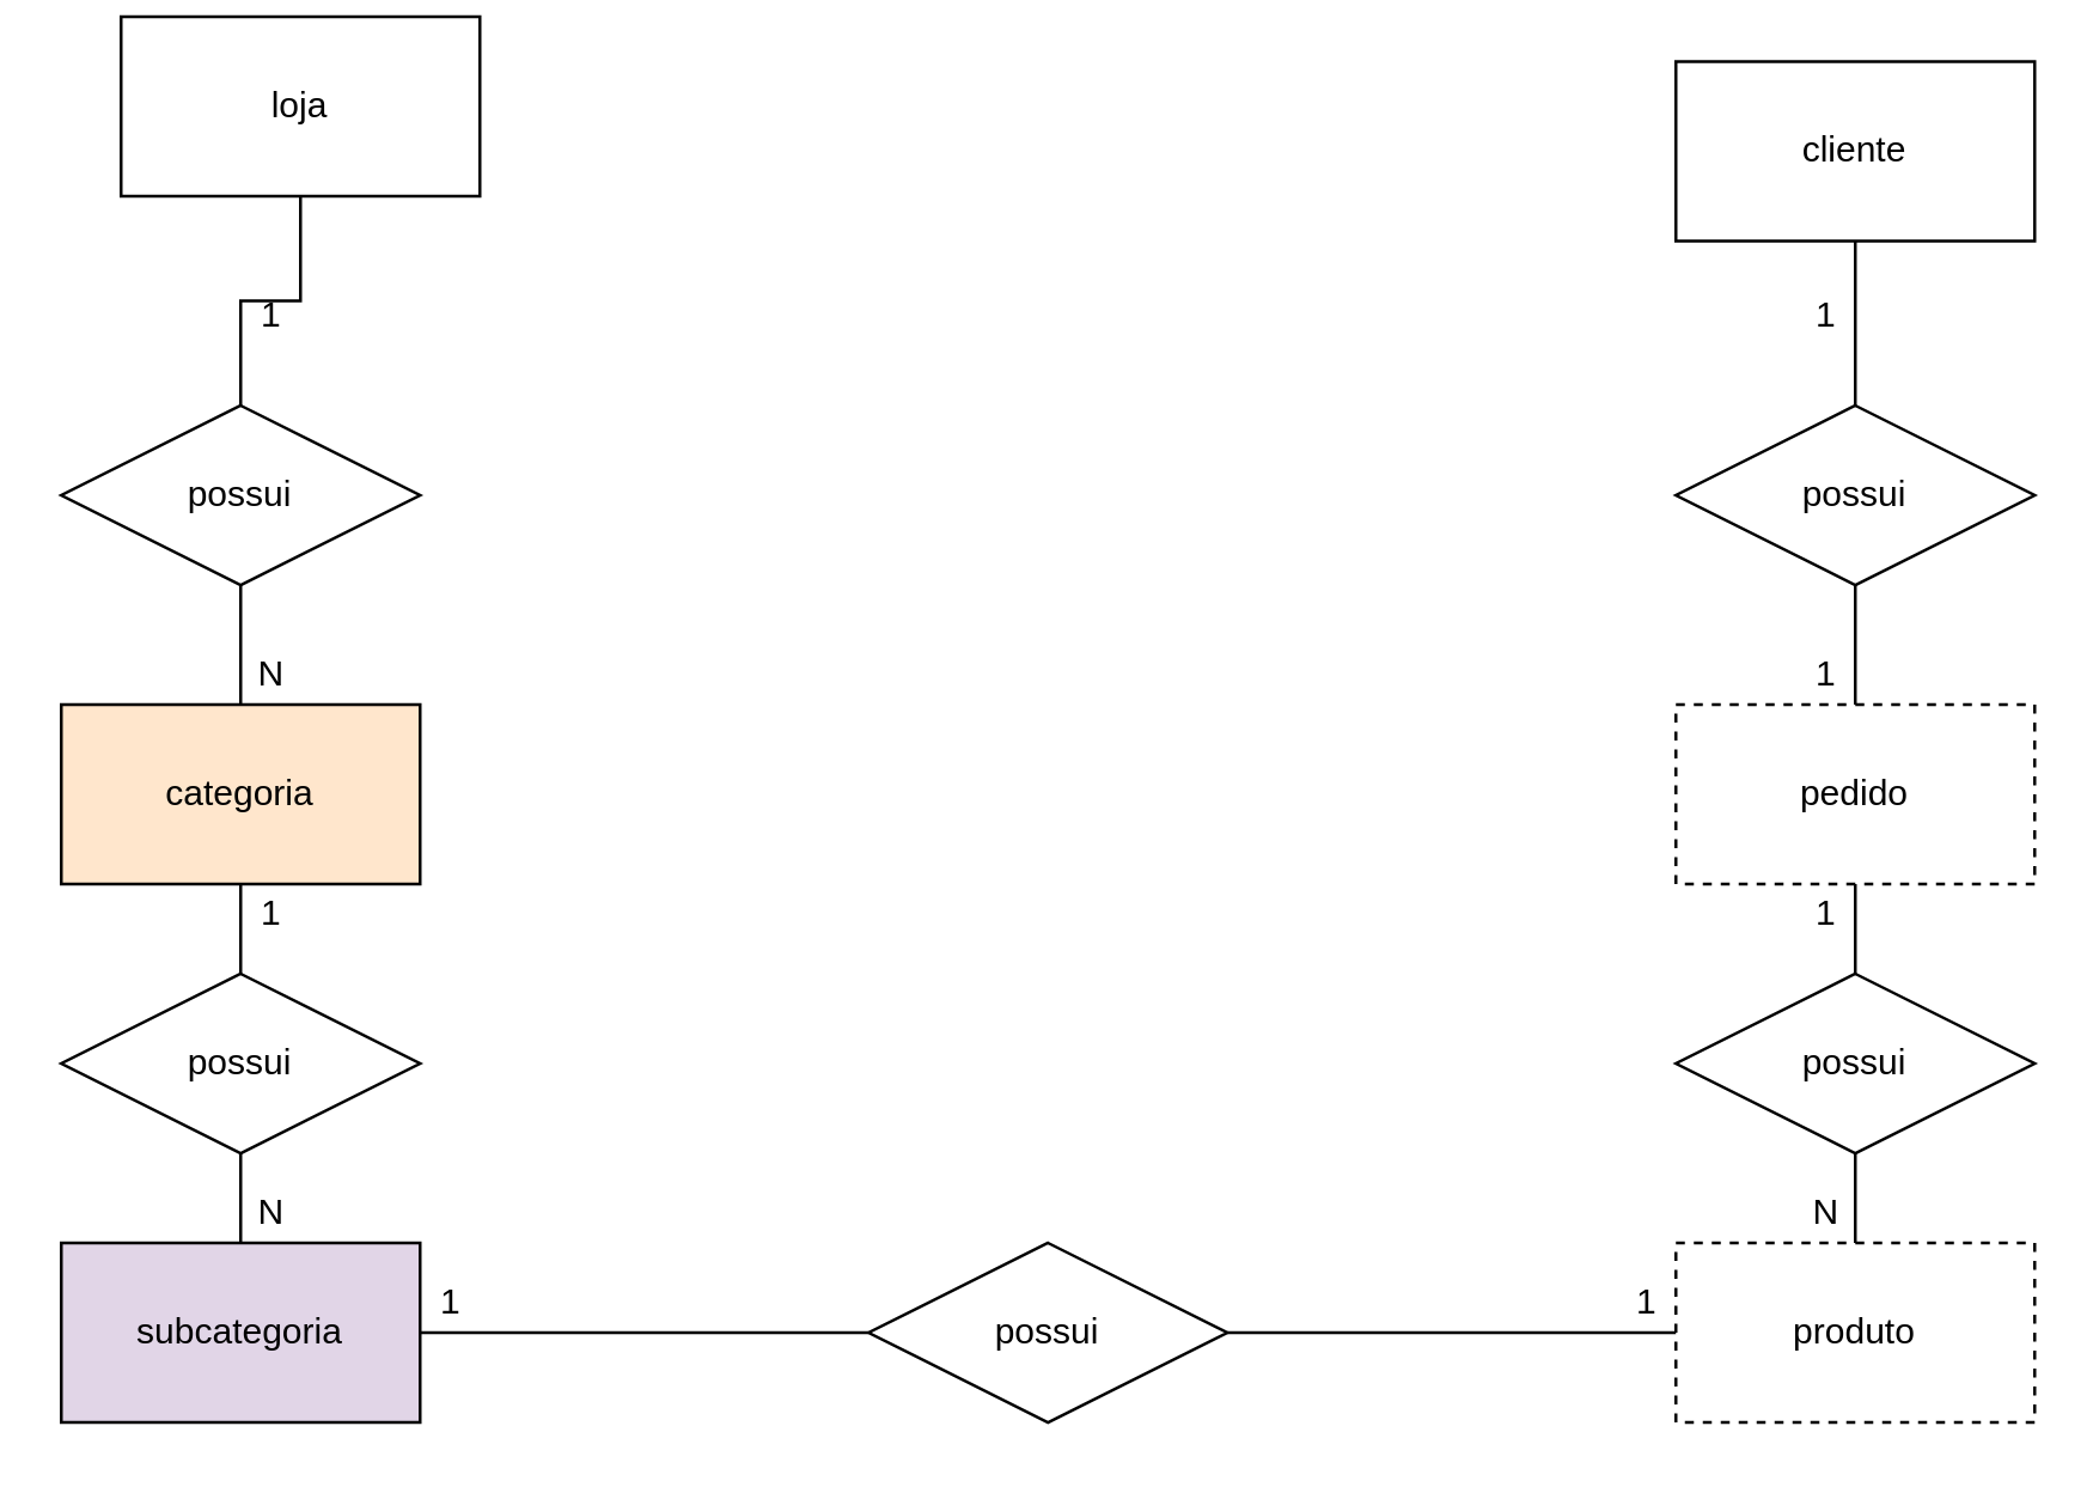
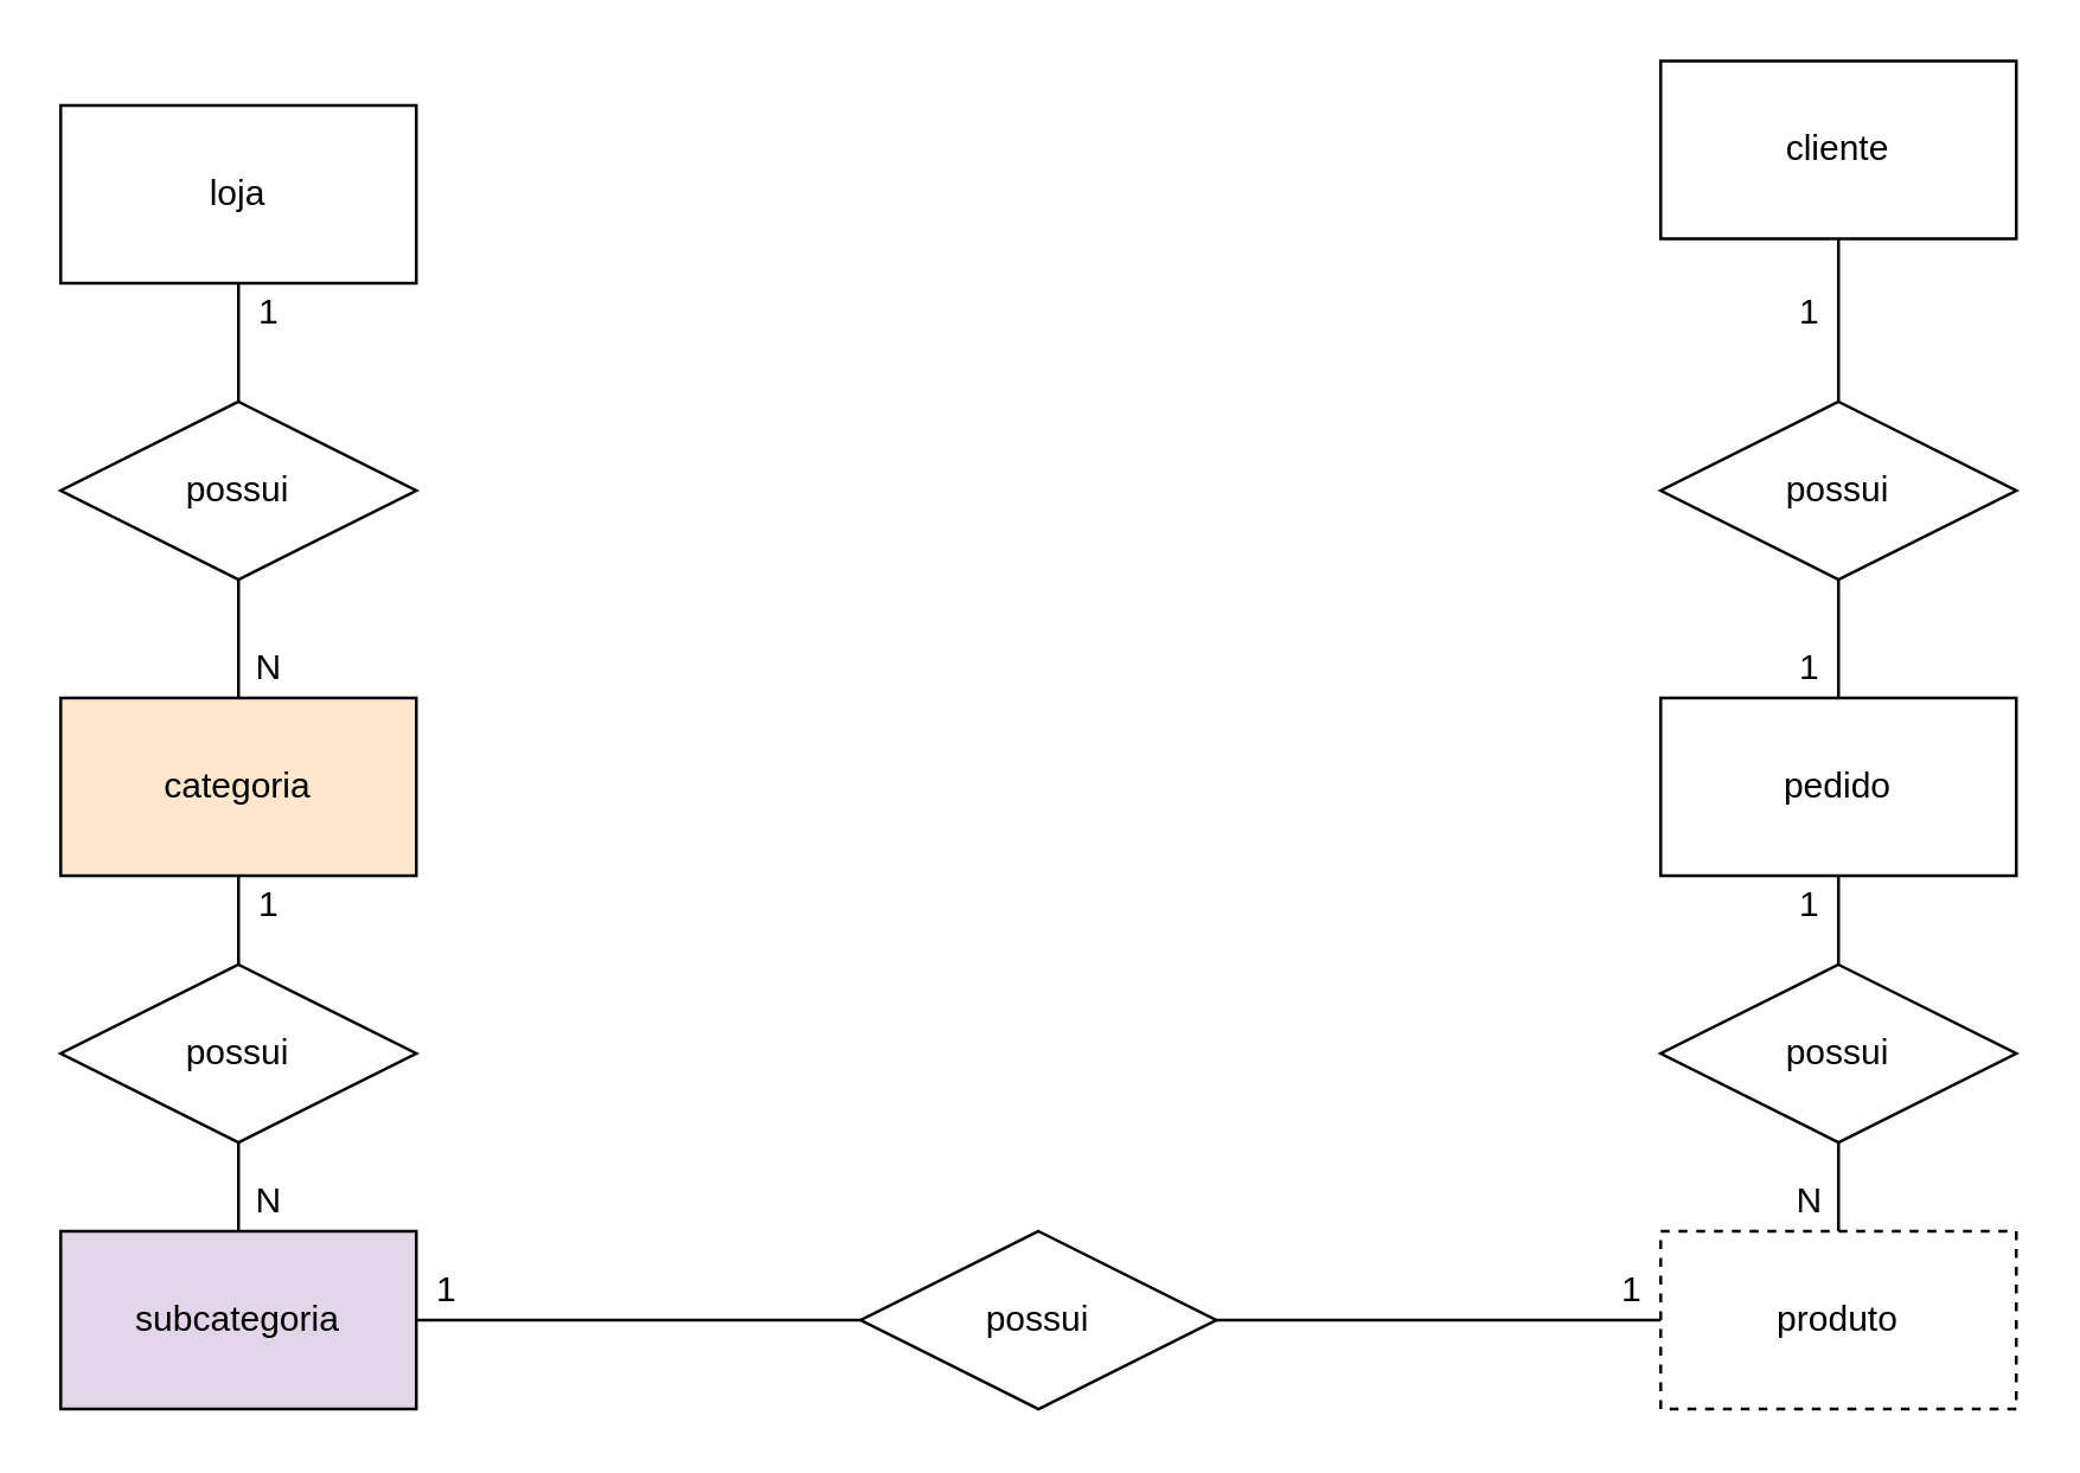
  <mxCell id="0" />
  <mxCell id="1" parent="0" />
  <mxCell id="2" style="edgeStyle=orthogonalEdgeStyle;rounded=0;orthogonalLoop=1;jettySize=auto;html=1;exitX=0.5;exitY=1;exitDx=0;exitDy=0;endArrow=none;endFill=0;" edge="1" parent="1" source="3" target="14"><mxGeometry relative="1" as="geometry" /></mxCell>
- <mxCell id="3" value="loja" style="rounded=0;whiteSpace=wrap;html=1;" vertex="1" parent="1"><mxGeometry x="40" y="5" width="120" height="60" as="geometry" /></mxCell>
+ <mxCell id="3" value="loja" style="rounded=0;whiteSpace=wrap;html=1;" vertex="1" parent="1"><mxGeometry x="20" y="35" width="120" height="60" as="geometry" /></mxCell>
  <mxCell id="4" style="edgeStyle=orthogonalEdgeStyle;rounded=0;orthogonalLoop=1;jettySize=auto;html=1;exitX=0.5;exitY=1;exitDx=0;exitDy=0;entryX=0.5;entryY=0;entryDx=0;entryDy=0;endArrow=none;endFill=0;" edge="1" parent="1" source="5" target="16"><mxGeometry relative="1" as="geometry" /></mxCell>
  <mxCell id="5" value="categoria" style="rounded=0;whiteSpace=wrap;html=1;fillColor=#ffe6cc;" vertex="1" parent="1"><mxGeometry x="20" y="235" width="120" height="60" as="geometry" /></mxCell>
  <mxCell id="6" style="edgeStyle=orthogonalEdgeStyle;rounded=0;orthogonalLoop=1;jettySize=auto;html=1;exitX=1;exitY=0.5;exitDx=0;exitDy=0;entryX=0;entryY=0.5;entryDx=0;entryDy=0;endArrow=none;endFill=0;" edge="1" parent="1" source="7" target="20"><mxGeometry relative="1" as="geometry" /></mxCell>
  <mxCell id="7" value="subcategoria" style="rounded=0;whiteSpace=wrap;html=1;fillColor=#e1d5e7;" vertex="1" parent="1"><mxGeometry x="20" y="415" width="120" height="60" as="geometry" /></mxCell>
  <mxCell id="8" value="produto" style="rounded=0;whiteSpace=wrap;html=1;dashed=1;" vertex="1" parent="1"><mxGeometry x="560" y="415" width="120" height="60" as="geometry" /></mxCell>
  <mxCell id="9" style="edgeStyle=orthogonalEdgeStyle;rounded=0;orthogonalLoop=1;jettySize=auto;html=1;exitX=0.5;exitY=1;exitDx=0;exitDy=0;endArrow=none;endFill=0;" edge="1" parent="1" source="10" target="18"><mxGeometry relative="1" as="geometry" /></mxCell>
  <mxCell id="10" value="cliente" style="rounded=0;whiteSpace=wrap;html=1;" vertex="1" parent="1"><mxGeometry x="560" y="20" width="120" height="60" as="geometry" /></mxCell>
  <mxCell id="11" style="edgeStyle=orthogonalEdgeStyle;rounded=0;orthogonalLoop=1;jettySize=auto;html=1;exitX=0.5;exitY=1;exitDx=0;exitDy=0;entryX=0.5;entryY=0;entryDx=0;entryDy=0;endArrow=none;endFill=0;" edge="1" parent="1" source="12" target="22"><mxGeometry relative="1" as="geometry" /></mxCell>
- <mxCell id="12" value="pedido" style="rounded=0;whiteSpace=wrap;html=1;dashed=1;" vertex="1" parent="1"><mxGeometry x="560" y="235" width="120" height="60" as="geometry" /></mxCell>
+ <mxCell id="12" value="pedido" style="rounded=0;whiteSpace=wrap;html=1;" vertex="1" parent="1"><mxGeometry x="560" y="235" width="120" height="60" as="geometry" /></mxCell>
  <mxCell id="13" style="edgeStyle=orthogonalEdgeStyle;rounded=0;orthogonalLoop=1;jettySize=auto;html=1;exitX=0.5;exitY=1;exitDx=0;exitDy=0;entryX=0.5;entryY=0;entryDx=0;entryDy=0;endArrow=none;endFill=0;" edge="1" parent="1" source="14" target="5"><mxGeometry relative="1" as="geometry" /></mxCell>
  <mxCell id="14" value="possui" style="shape=rhombus;perimeter=rhombusPerimeter;whiteSpace=wrap;html=1;align=center;" vertex="1" parent="1"><mxGeometry x="20" y="135" width="120" height="60" as="geometry" /></mxCell>
  <mxCell id="15" style="edgeStyle=orthogonalEdgeStyle;rounded=0;orthogonalLoop=1;jettySize=auto;html=1;exitX=0.5;exitY=1;exitDx=0;exitDy=0;entryX=0.5;entryY=0;entryDx=0;entryDy=0;endArrow=none;endFill=0;" edge="1" parent="1" source="16" target="7"><mxGeometry relative="1" as="geometry" /></mxCell>
  <mxCell id="16" value="possui" style="shape=rhombus;perimeter=rhombusPerimeter;whiteSpace=wrap;html=1;align=center;" vertex="1" parent="1"><mxGeometry x="20" y="325" width="120" height="60" as="geometry" /></mxCell>
  <mxCell id="17" style="edgeStyle=orthogonalEdgeStyle;rounded=0;orthogonalLoop=1;jettySize=auto;html=1;exitX=0.5;exitY=1;exitDx=0;exitDy=0;entryX=0.5;entryY=0;entryDx=0;entryDy=0;endArrow=none;endFill=0;" edge="1" parent="1" source="18" target="12"><mxGeometry relative="1" as="geometry" /></mxCell>
  <mxCell id="18" value="possui" style="shape=rhombus;perimeter=rhombusPerimeter;whiteSpace=wrap;html=1;align=center;" vertex="1" parent="1"><mxGeometry x="560" y="135" width="120" height="60" as="geometry" /></mxCell>
  <mxCell id="19" style="edgeStyle=orthogonalEdgeStyle;rounded=0;orthogonalLoop=1;jettySize=auto;html=1;exitX=1;exitY=0.5;exitDx=0;exitDy=0;entryX=0;entryY=0.5;entryDx=0;entryDy=0;endArrow=none;endFill=0;" edge="1" parent="1" source="20" target="8"><mxGeometry relative="1" as="geometry" /></mxCell>
  <mxCell id="20" value="possui" style="shape=rhombus;perimeter=rhombusPerimeter;whiteSpace=wrap;html=1;align=center;" vertex="1" parent="1"><mxGeometry x="290" y="415" width="120" height="60" as="geometry" /></mxCell>
  <mxCell id="21" style="edgeStyle=orthogonalEdgeStyle;rounded=0;orthogonalLoop=1;jettySize=auto;html=1;exitX=0.5;exitY=1;exitDx=0;exitDy=0;entryX=0.5;entryY=0;entryDx=0;entryDy=0;endArrow=none;endFill=0;" edge="1" parent="1" source="22" target="8"><mxGeometry relative="1" as="geometry" /></mxCell>
  <mxCell id="22" value="possui" style="shape=rhombus;perimeter=rhombusPerimeter;whiteSpace=wrap;html=1;align=center;" vertex="1" parent="1"><mxGeometry x="560" y="325" width="120" height="60" as="geometry" /></mxCell>
  <mxCell id="23" value="N" style="text;html=1;align=center;verticalAlign=middle;resizable=0;points=[];autosize=1;strokeColor=none;" vertex="1" parent="1"><mxGeometry x="80" y="215" width="20" height="20" as="geometry" /></mxCell>
  <mxCell id="24" value="1" style="text;html=1;align=center;verticalAlign=middle;resizable=0;points=[];autosize=1;strokeColor=none;" vertex="1" parent="1"><mxGeometry x="80" y="95" width="20" height="20" as="geometry" /></mxCell>
  <mxCell id="25" value="1" style="text;html=1;align=center;verticalAlign=middle;resizable=0;points=[];autosize=1;strokeColor=none;" vertex="1" parent="1"><mxGeometry x="80" y="295" width="20" height="20" as="geometry" /></mxCell>
  <mxCell id="26" value="N" style="text;html=1;align=center;verticalAlign=middle;resizable=0;points=[];autosize=1;strokeColor=none;" vertex="1" parent="1"><mxGeometry x="80" y="395" width="20" height="20" as="geometry" /></mxCell>
  <mxCell id="27" value="1" style="text;html=1;align=center;verticalAlign=middle;resizable=0;points=[];autosize=1;strokeColor=none;" vertex="1" parent="1"><mxGeometry x="140" y="425" width="20" height="20" as="geometry" /></mxCell>
  <mxCell id="28" value="1" style="text;html=1;align=center;verticalAlign=middle;resizable=0;points=[];autosize=1;strokeColor=none;" vertex="1" parent="1"><mxGeometry x="540" y="425" width="20" height="20" as="geometry" /></mxCell>
  <mxCell id="29" value="1" style="text;html=1;align=center;verticalAlign=middle;resizable=0;points=[];autosize=1;strokeColor=none;" vertex="1" parent="1"><mxGeometry x="600" y="95" width="20" height="20" as="geometry" /></mxCell>
  <mxCell id="30" value="1" style="text;html=1;align=center;verticalAlign=middle;resizable=0;points=[];autosize=1;strokeColor=none;" vertex="1" parent="1"><mxGeometry x="600" y="215" width="20" height="20" as="geometry" /></mxCell>
  <mxCell id="31" value="1" style="text;html=1;align=center;verticalAlign=middle;resizable=0;points=[];autosize=1;strokeColor=none;" vertex="1" parent="1"><mxGeometry x="600" y="295" width="20" height="20" as="geometry" /></mxCell>
  <mxCell id="32" value="N" style="text;html=1;align=center;verticalAlign=middle;resizable=0;points=[];autosize=1;strokeColor=none;" vertex="1" parent="1"><mxGeometry x="600" y="395" width="20" height="20" as="geometry" /></mxCell>
